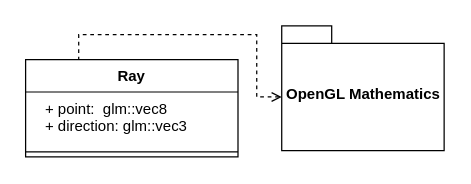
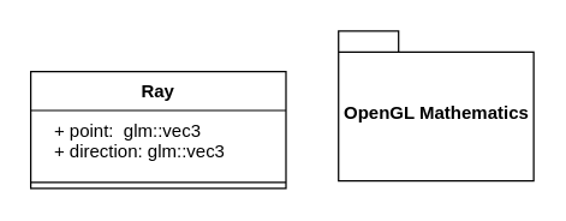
  <mxCell id="0" />
  <mxCell id="1" parent="0" />
  <mxCell id="2" value="Ray" style="swimlane;fontStyle=1;align=center;verticalAlign=top;childLayout=stackLayout;horizontal=1;startSize=26;horizontalStack=0;resizeParent=1;resizeParentMax=0;resizeLast=0;collapsible=1;marginBottom=0;" parent="1" vertex="1"><mxGeometry x="20" y="47" width="170" height="78" as="geometry" /></mxCell>
- <mxCell id="3" value="   + point:  glm::vec8&#10;   + direction: glm::vec3" style="text;strokeColor=none;fillColor=none;align=left;verticalAlign=top;spacingLeft=4;spacingRight=4;overflow=hidden;rotatable=0;points=[[0,0.5],[1,0.5]];portConstraint=eastwest;" parent="2" vertex="1"><mxGeometry y="26" width="170" height="44" as="geometry" /></mxCell>
+ <mxCell id="3" value="   + point:  glm::vec3&#10;   + direction: glm::vec3" style="text;strokeColor=none;fillColor=none;align=left;verticalAlign=top;spacingLeft=4;spacingRight=4;overflow=hidden;rotatable=0;points=[[0,0.5],[1,0.5]];portConstraint=eastwest;" parent="2" vertex="1"><mxGeometry y="26" width="170" height="44" as="geometry" /></mxCell>
  <mxCell id="4" value="" style="line;strokeWidth=1;fillColor=none;align=left;verticalAlign=middle;spacingTop=-1;spacingLeft=3;spacingRight=3;rotatable=0;labelPosition=right;points=[];portConstraint=eastwest;" parent="2" vertex="1"><mxGeometry y="70" width="170" height="8" as="geometry" /></mxCell>
- <mxCell id="5" style="edgeStyle=orthogonalEdgeStyle;rounded=0;orthogonalLoop=1;jettySize=auto;html=1;exitX=0;exitY=0;exitDx=0;exitDy=57;exitPerimeter=0;entryX=0.25;entryY=0;entryDx=0;entryDy=0;endArrow=none;endFill=0;dashed=1;startArrow=open;startFill=0;" parent="1" source="6" target="2" edge="1"><mxGeometry relative="1" as="geometry" /></mxCell>
  <mxCell id="6" value="OpenGL Mathematics" style="shape=folder;fontStyle=1;spacingTop=10;tabWidth=40;tabHeight=14;tabPosition=left;html=1;" parent="1" vertex="1"><mxGeometry x="225" y="20" width="130" height="100" as="geometry" /></mxCell>
